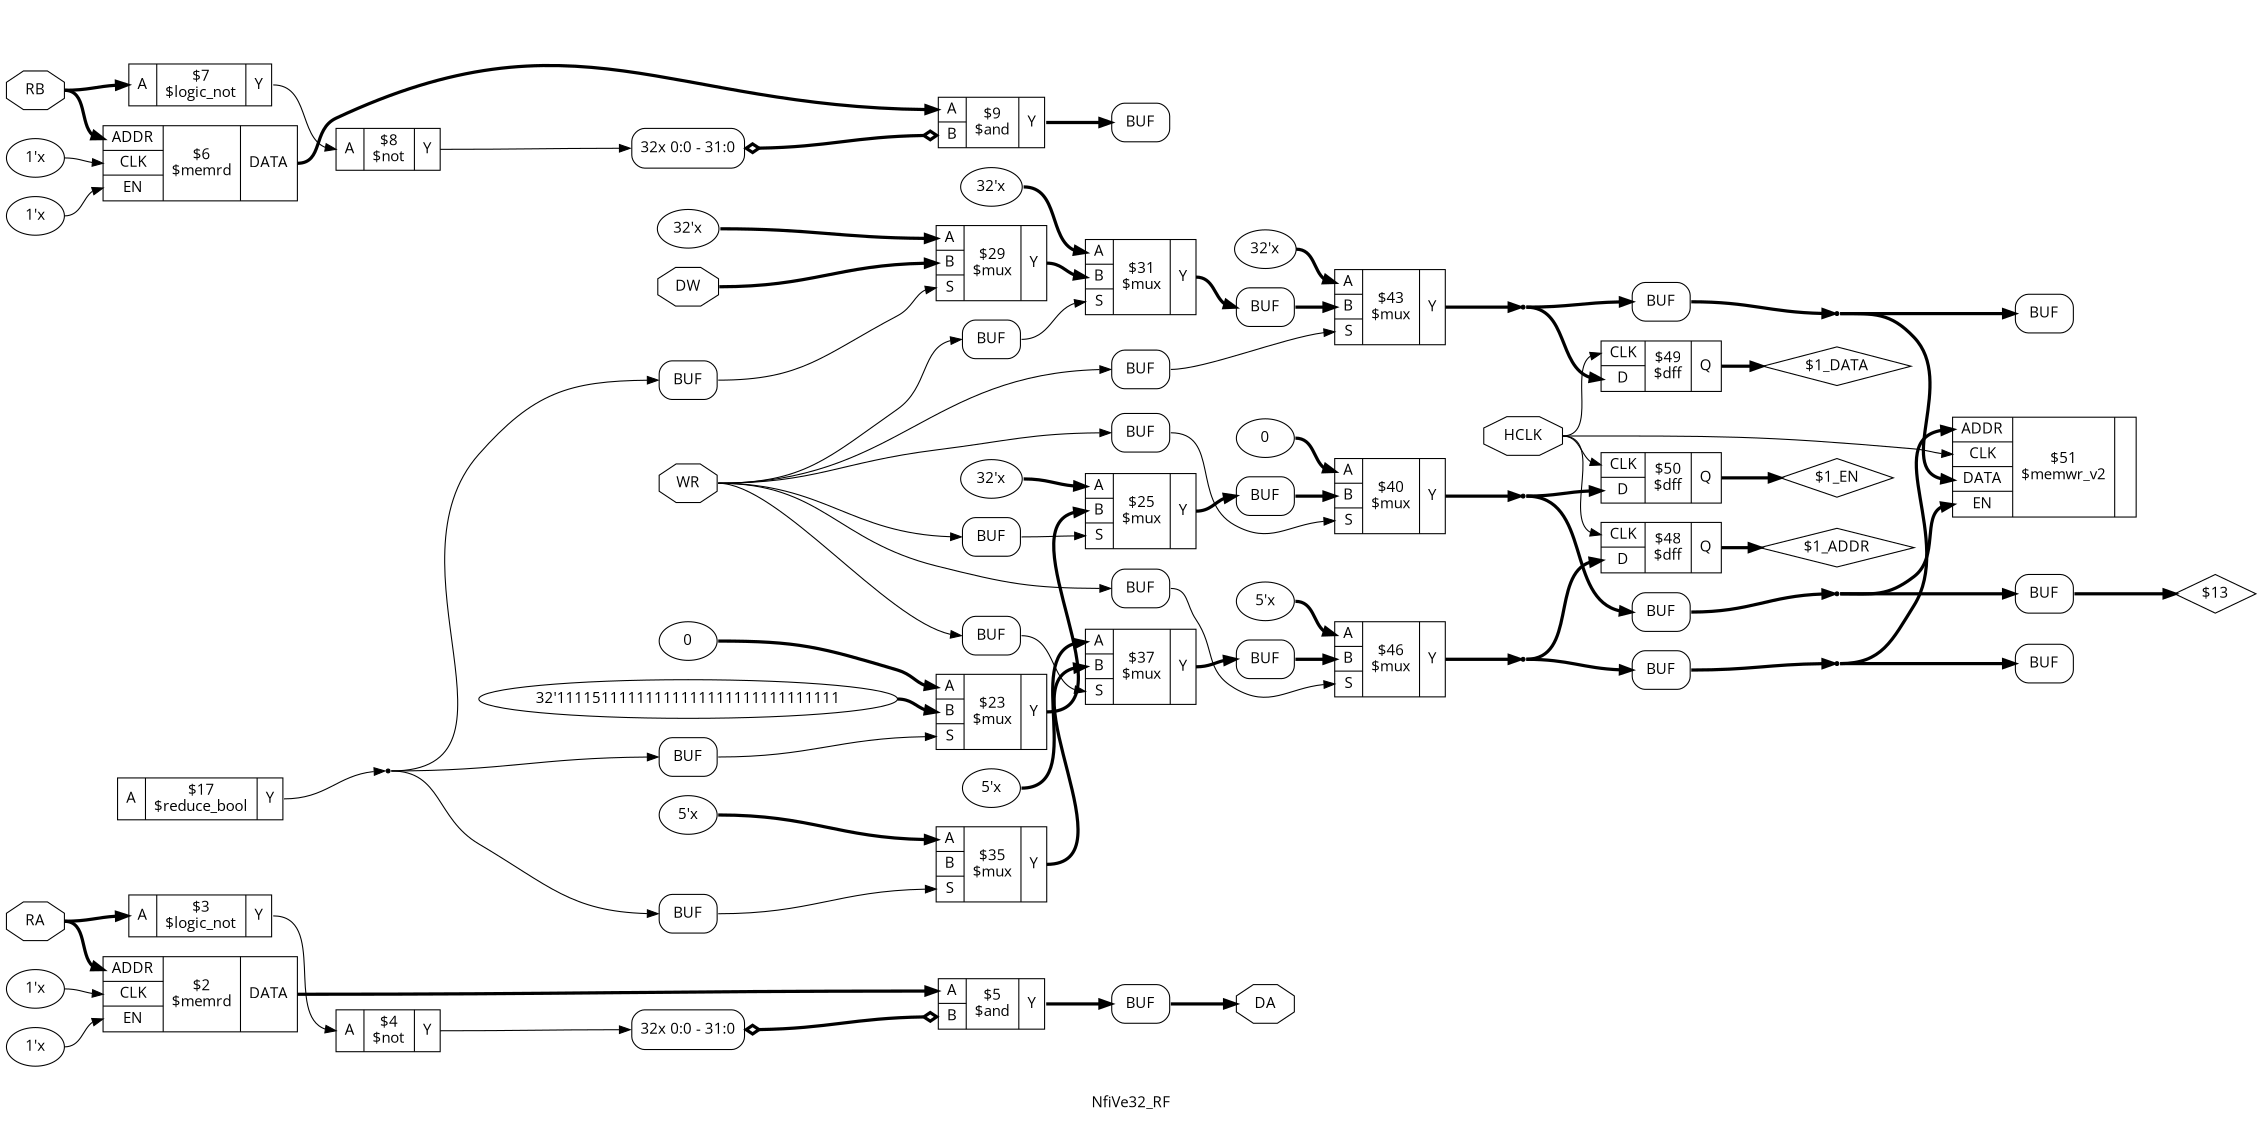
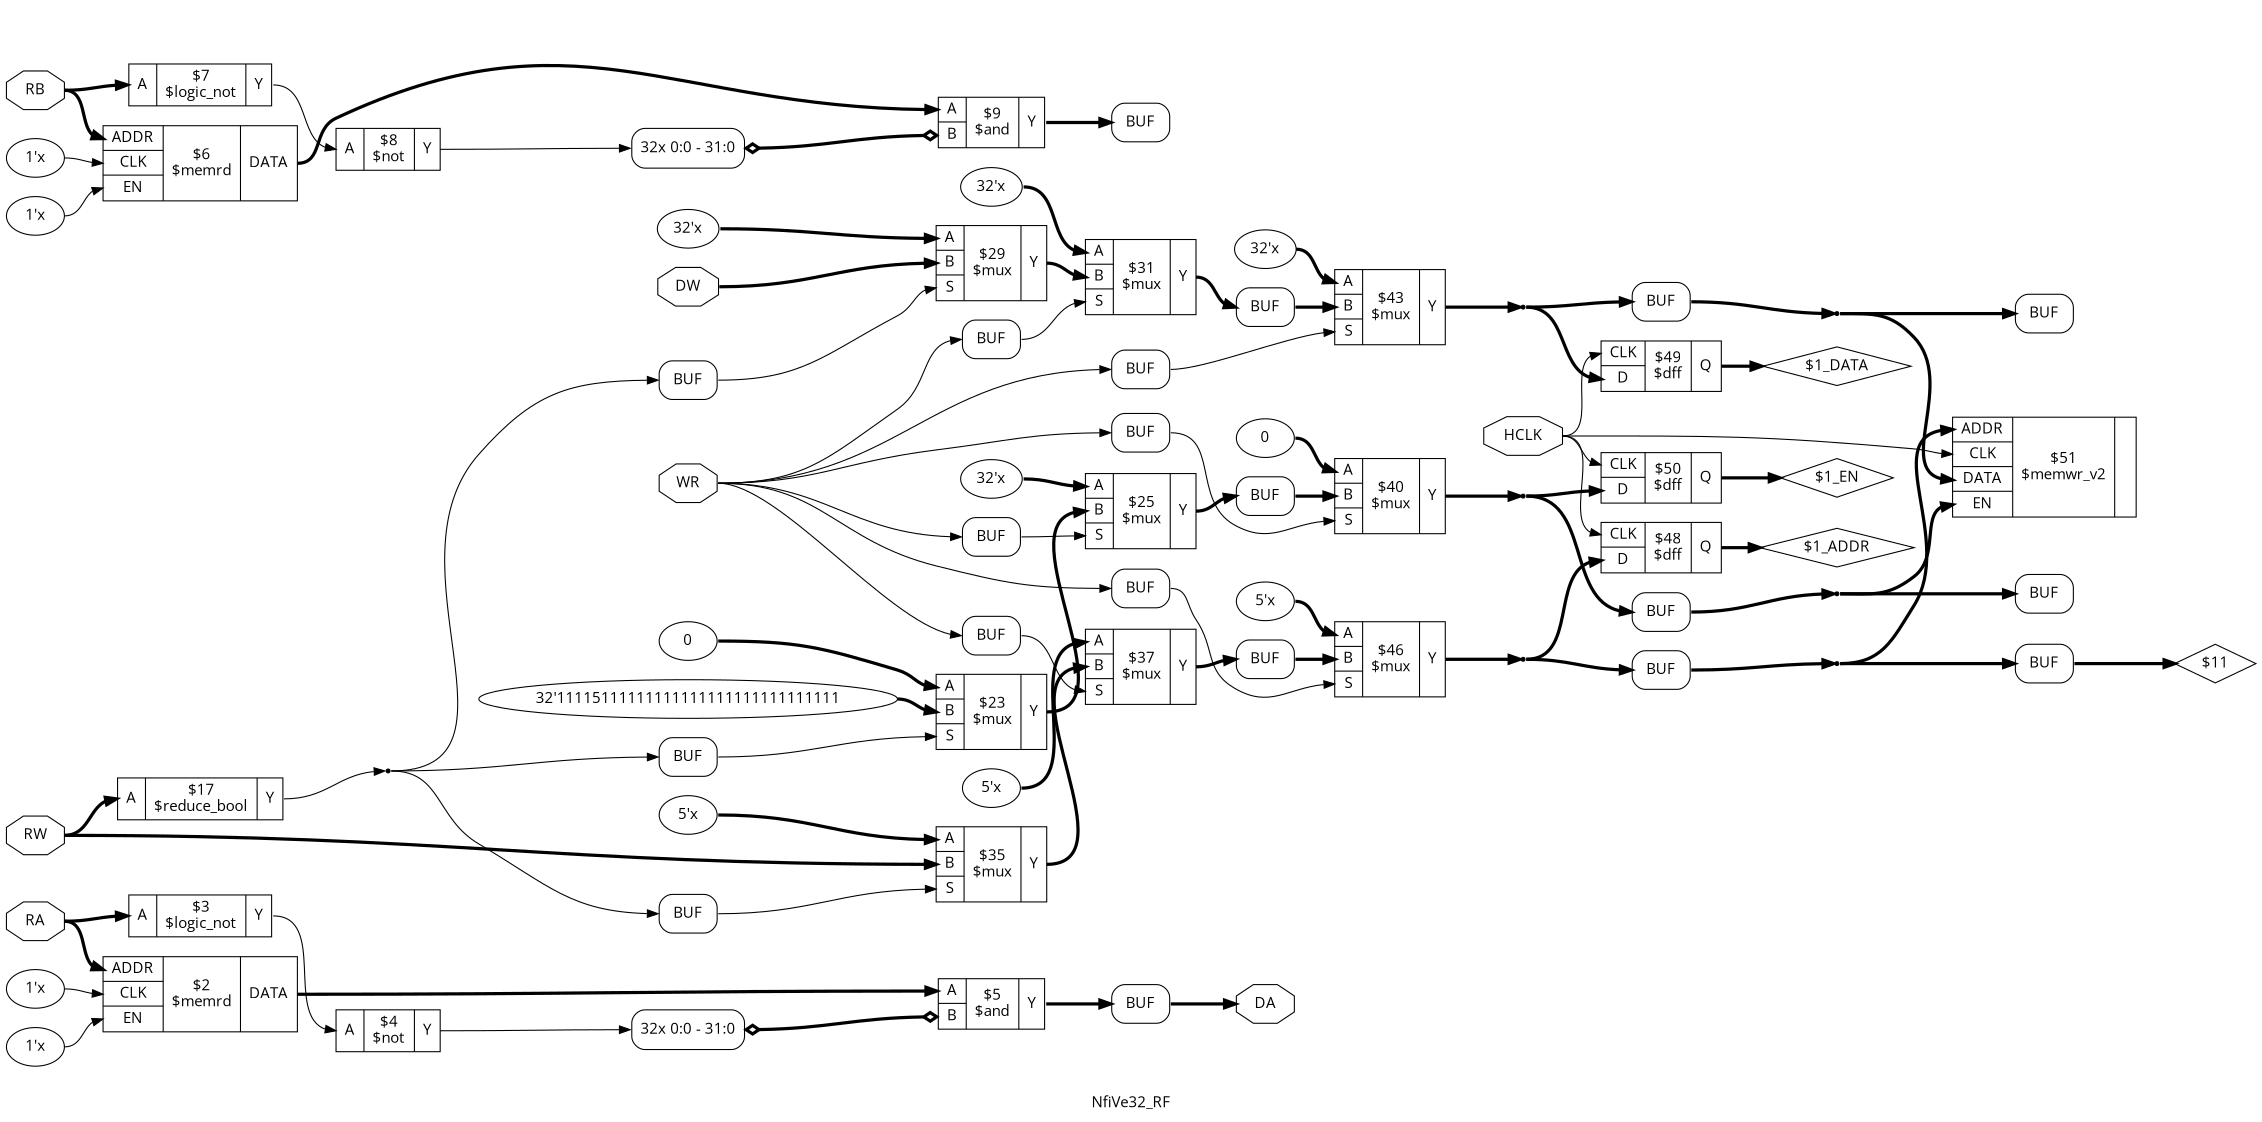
  digraph {
    fontname="Open Sans"
    label=NfiVe32_RF
    rankdir=LR
    remincross=true
    node [fontname="Open Sans" shape=record]
    edge [color=black fontname="Open Sans" headport="w:w" style="setlinewidth(3)" tailport=e]
    n41 [color=black fontcolor=black label=DA shape=octagon]
    n42 [color=black fontcolor=black label=DW shape=octagon]
    c68 [label="{{<p58> A|<p59> B|<p60> S}|$29\n$mux|{<p61> Y}}"]
    c67 [label="{{<p58> A|<p59> B|<p60> S}|$31\n$mux|{<p61> Y}}"]
+   n43 [color=black fontcolor=black label=RW shape=octagon]
    c66 [label="{{<p58> A|<p59> B|<p60> S}|$35\n$mux|{<p61> Y}}"]
    c71 [label="{{<p58> A}|$17\n$reduce_bool|{<p61> Y}}"]
    c65 [label="{{<p58> A|<p59> B|<p60> S}|$37\n$mux|{<p61> Y}}"]
    n22 [shape=point]
    n44 [color=black fontcolor=black label=RB shape=octagon]
    c74 [label="{{<p58> A}|$7\n$logic_not|{<p61> Y}}"]
    c75 [label="{{<p48> ADDR|<p49> CLK|<p51> EN}|$6\n$memrd|{<p50> DATA}}"]
    c73 [label="{{<p58> A}|$8\n$not|{<p61> Y}}"]
    c72 [label="{{<p58> A|<p59> B}|$9\n$and|{<p61> Y}}"]
    n45 [color=black fontcolor=black label=RA shape=octagon]
    c78 [label="{{<p58> A}|$3\n$logic_not|{<p61> Y}}"]
    c79 [label="{{<p48> ADDR|<p49> CLK|<p51> EN}|$2\n$memrd|{<p50> DATA}}"]
    c77 [label="{{<p58> A}|$4\n$not|{<p61> Y}}"]
    c76 [label="{{<p58> A|<p59> B}|$5\n$and|{<p61> Y}}"]
    n46 [color=black fontcolor=black label=WR shape=octagon]
    x22 [label=BUF shape=box style=rounded]
    x25 [label=BUF shape=box style=rounded]
    x28 [label=BUF shape=box style=rounded]
    x30 [label=BUF shape=box style=rounded]
    x32 [label=BUF shape=box style=rounded]
    x34 [label=BUF shape=box style=rounded]
    c69 [label="{{<p58> A|<p59> B|<p60> S}|$25\n$mux|{<p61> Y}}"]
    c64 [label="{{<p58> A|<p59> B|<p60> S}|$40\n$mux|{<p61> Y}}"]
    c63 [label="{{<p58> A|<p59> B|<p60> S}|$43\n$mux|{<p61> Y}}"]
    c62 [label="{{<p58> A|<p59> B|<p60> S}|$46\n$mux|{<p61> Y}}"]
    n47 [color=black fontcolor=black label=HCLK shape=octagon]
    c52 [label="{{<p48> ADDR|<p49> CLK|<p50> DATA|<p51> EN}|$51\n$memwr_v2|{}}"]
    c55 [label="{{<p49> CLK|<p53> D}|$50\n$dff|{<p54> Q}}"]
    c56 [label="{{<p49> CLK|<p53> D}|$49\n$dff|{<p54> Q}}"]
    c57 [label="{{<p49> CLK|<p53> D}|$48\n$dff|{<p54> Q}}"]
    n37 [label="$1_EN" shape=diamond]
    n38 [label="$1_DATA" shape=diamond]
    n39 [label="$1_ADDR" shape=diamond]
    v0 [label="5'x" shape=""]
    n1 [shape=point]
    x35 [label=BUF shape=box style=rounded]
    v1 [label="32'x" shape=""]
    n3 [shape=point]
    x33 [label=BUF shape=box style=rounded]
    v2 [label=0 shape=""]
    n5 [shape=point]
    x31 [label=BUF shape=box style=rounded]
    v3 [label="5'x" shape=""]
    x29 [label=BUF shape=box style=rounded]
    v4 [label="5'x" shape=""]
    v5 [label="32'x" shape=""]
    x26 [label=BUF shape=box style=rounded]
    v6 [label="32'x" shape=""]
    v7 [label="32'x" shape=""]
    x23 [label=BUF shape=box style=rounded]
    v8 [label="32'11115111111111111111111111111111" shape=""]
    c70 [label="{{<p58> A|<p59> B|<p60> S}|$23\n$mux|{<p61> Y}}"]
    v9 [label=0 shape=""]
    x21 [label=BUF shape=box style=rounded]
    x24 [label=BUF shape=box style=rounded]
    x27 [label=BUF shape=box style=rounded]
    x17 [label=BUF shape=box style=rounded]
    x10 [label="<s31> 32x 0:0 - 31:0 " style=rounded]
    v11 [label="1'x" shape=""]
    v12 [label="1'x" shape=""]
    x16 [label=BUF shape=box style=rounded]
    x13 [label="<s31> 32x 0:0 - 31:0 " style=rounded]
    v14 [label="1'x" shape=""]
    v15 [label="1'x" shape=""]
    x18 [label=BUF shape=box style=rounded]
-   n26 [label="$13" shape=diamond]
    x19 [label=BUF shape=box style=rounded]
    x20 [label=BUF shape=box style=rounded]
+   n28 [label="$11" shape=diamond]
    n23 [shape=point]
    n24 [shape=point]
    n25 [shape=point]
    n42 -> c68 [headport="p59:w"]
    c68 -> c67 [headport="p59:w" tailport="p61:e"]
    c67 -> x26 [tailport="p61:e"]
+   n43 -> c66 [headport="p59:w"]
+   n43 -> c71 [headport="p58:w"]
    c66 -> c65 [headport="p59:w" tailport="p61:e"]
    c71 -> n22 [headport=w tailport="p61:e" style=""]
    c65 -> x29 [tailport="p61:e"]
    n22 -> x21 [style=""]
    n22 -> x24 [style=""]
    n22 -> x27 [style=""]
    n44 -> c74 [headport="p58:w"]
    n44 -> c75 [headport="p48:w"]
    c74 -> c73 [headport="p58:w" tailport="p61:e" style=""]
    c75 -> c72 [headport="p58:w" tailport="p50:e"]
    c73 -> x10 [headport="s31:w" tailport="p61:e" style=""]
    c72 -> x17 [tailport="p61:e"]
    n45 -> c78 [headport="p58:w"]
    n45 -> c79 [headport="p48:w"]
    c78 -> c77 [headport="p58:w" tailport="p61:e" style=""]
    c79 -> c76 [headport="p58:w" tailport="p50:e"]
    c77 -> x13 [headport="s31:w" tailport="p61:e" style=""]
    c76 -> x16 [tailport="p61:e"]
    n46 -> x22 [style=""]
    n46 -> x25 [style=""]
    n46 -> x28 [style=""]
    n46 -> x30 [style=""]
    n46 -> x32 [style=""]
    n46 -> x34 [style=""]
    x22 -> c69 [headport="p60:w" tailport="e:e" style=""]
    x25 -> c67 [headport="p60:w" tailport="e:e" style=""]
    x28 -> c65 [headport="p60:w" tailport="e:e" style=""]
    x30 -> c64 [headport="p60:w" tailport="e:e" style=""]
    x32 -> c63 [headport="p60:w" tailport="e:e" style=""]
    x34 -> c62 [headport="p60:w" tailport="e:e" style=""]
    c69 -> x23 [tailport="p61:e"]
    c64 -> n5 [headport=w tailport="p61:e"]
    c63 -> n3 [headport=w tailport="p61:e"]
    c62 -> n1 [headport=w tailport="p61:e"]
    n47 -> c52 [headport="p49:w" style=""]
    n47 -> c55 [headport="p49:w" style=""]
    n47 -> c56 [headport="p49:w" style=""]
    n47 -> c57 [headport="p49:w" style=""]
    c55 -> n37 [headport=w tailport="p54:e"]
    c56 -> n38 [headport=w tailport="p54:e"]
    c57 -> n39 [headport=w tailport="p54:e"]
    v0 -> c62 [headport="p58:w"]
    n1 -> c57 [headport="p53:w"]
    n1 -> x35
    x35 -> n25 [headport=w tailport="e:e"]
    v1 -> c63 [headport="p58:w"]
    n3 -> c56 [headport="p53:w"]
    n3 -> x33
    x33 -> n24 [headport=w tailport="e:e"]
    v2 -> c64 [headport="p58:w"]
    n5 -> c55 [headport="p53:w"]
    n5 -> x31
    x31 -> n23 [headport=w tailport="e:e"]
    v3 -> c65 [headport="p58:w"]
    x29 -> c62 [headport="p59:w" tailport="e:e"]
    v4 -> c66 [headport="p58:w"]
    v5 -> c67 [headport="p58:w"]
    x26 -> c63 [headport="p59:w" tailport="e:e"]
    v6 -> c68 [headport="p58:w"]
    v7 -> c69 [headport="p58:w"]
    x23 -> c64 [headport="p59:w" tailport="e:e"]
    v8 -> c70 [headport="p59:w"]
    c70 -> c69 [headport="p59:w" tailport="p61:e"]
    v9 -> c70 [headport="p58:w"]
    x21 -> c70 [headport="p60:w" tailport="e:e" style=""]
    x24 -> c68 [headport="p60:w" tailport="e:e" style=""]
    x27 -> c66 [headport="p60:w" tailport="e:e" style=""]
    x10 -> c72 [arrowhead=odiamond arrowtail=odiamond dir=both headport="p59:w"]
    v11 -> c75 [headport="p51:w" style=""]
    v12 -> c75 [headport="p49:w" style=""]
    x16 -> n41 [headport=w tailport="e:e"]
    x13 -> c76 [arrowhead=odiamond arrowtail=odiamond dir=both headport="p59:w"]
    v14 -> c79 [headport="p51:w" style=""]
    v15 -> c79 [headport="p49:w" style=""]
-   x18 -> n26 [headport=w tailport="e:e"]
+   x20 -> n28 [headport=w tailport="e:e"]
    n23 -> c52 [headport="p51:w"]
    n23 -> x18
    n24 -> c52 [headport="p50:w"]
    n24 -> x19
    n25 -> c52 [headport="p48:w"]
    n25 -> x20
  }
